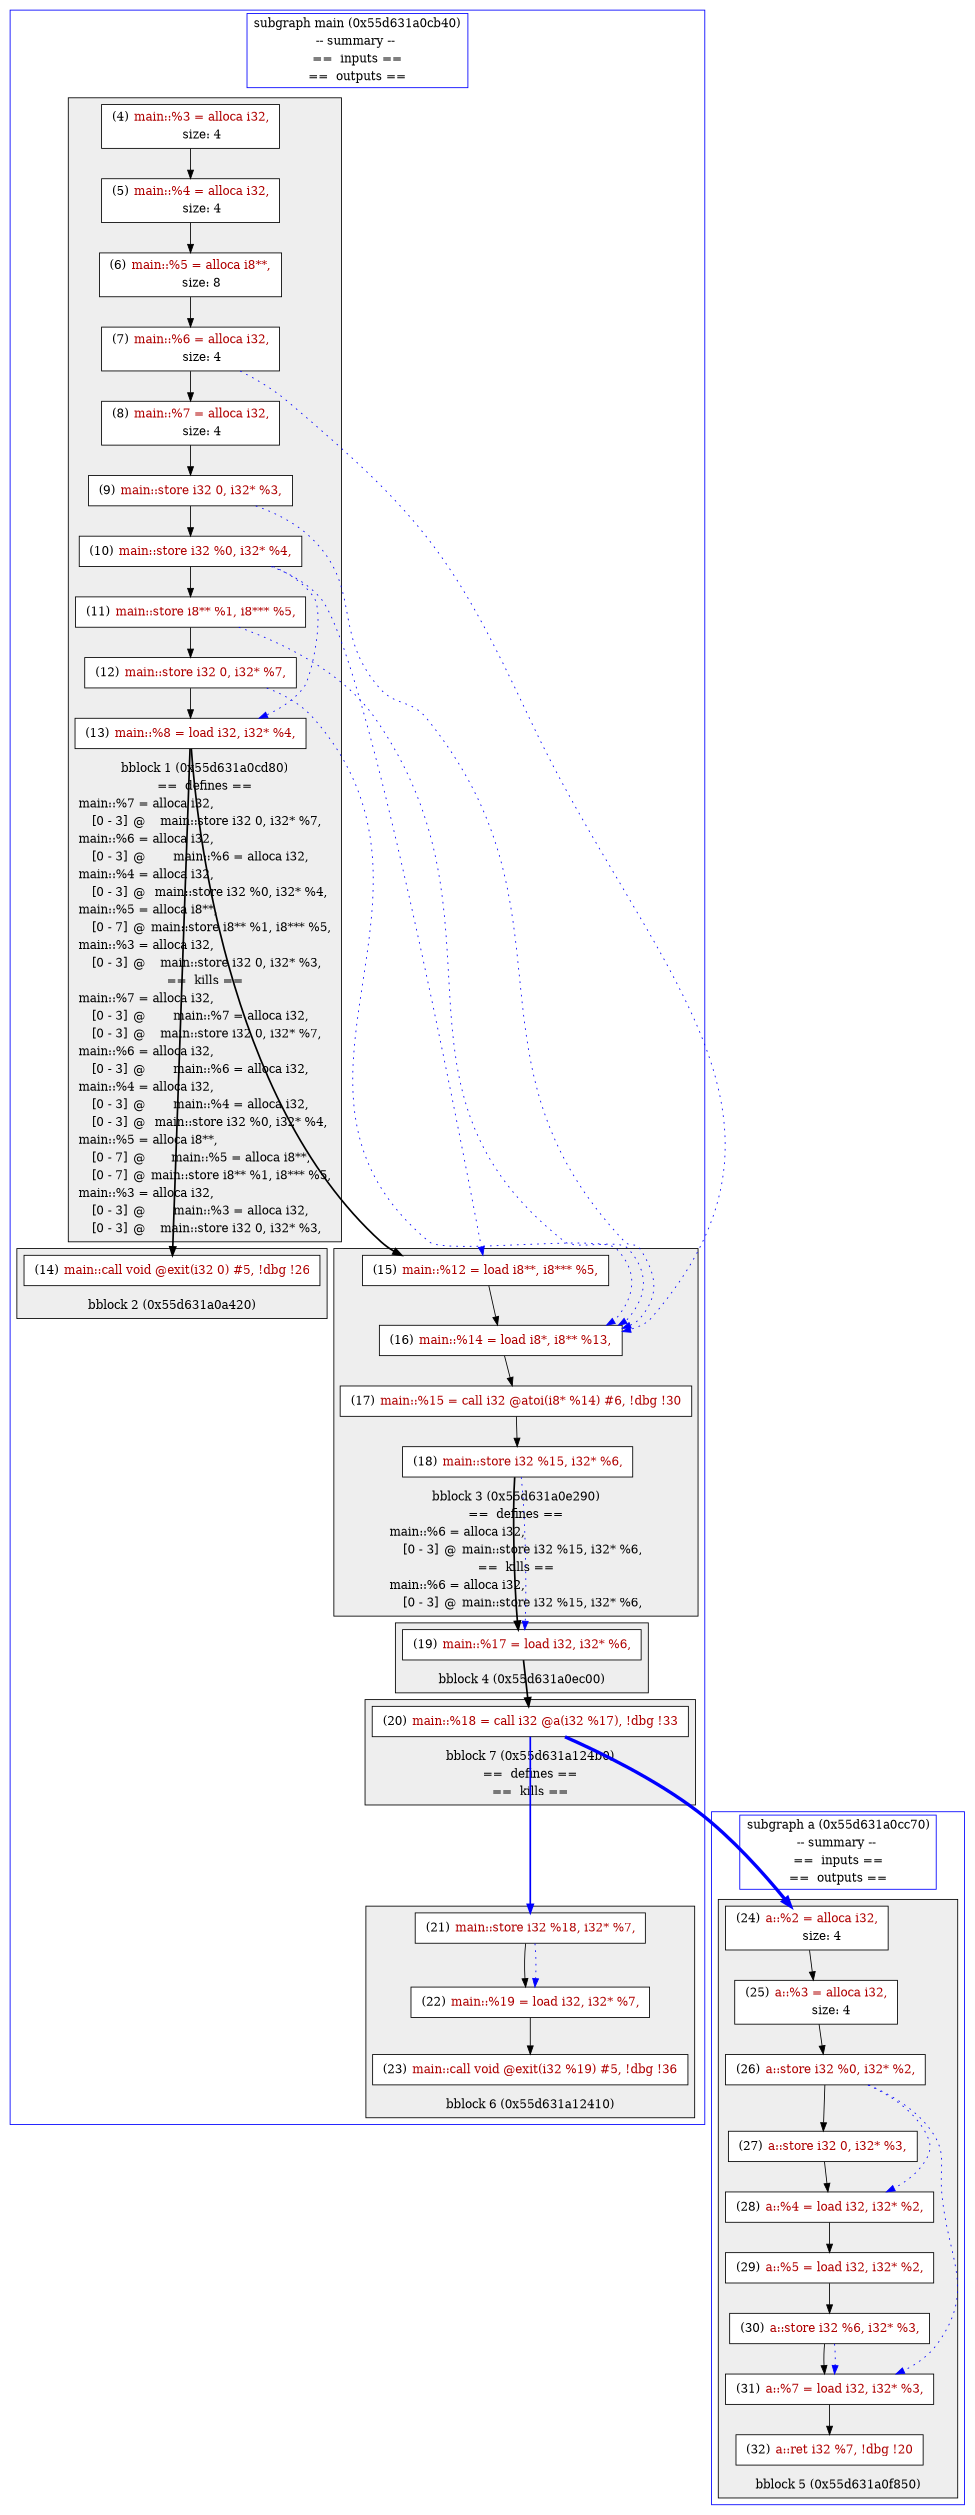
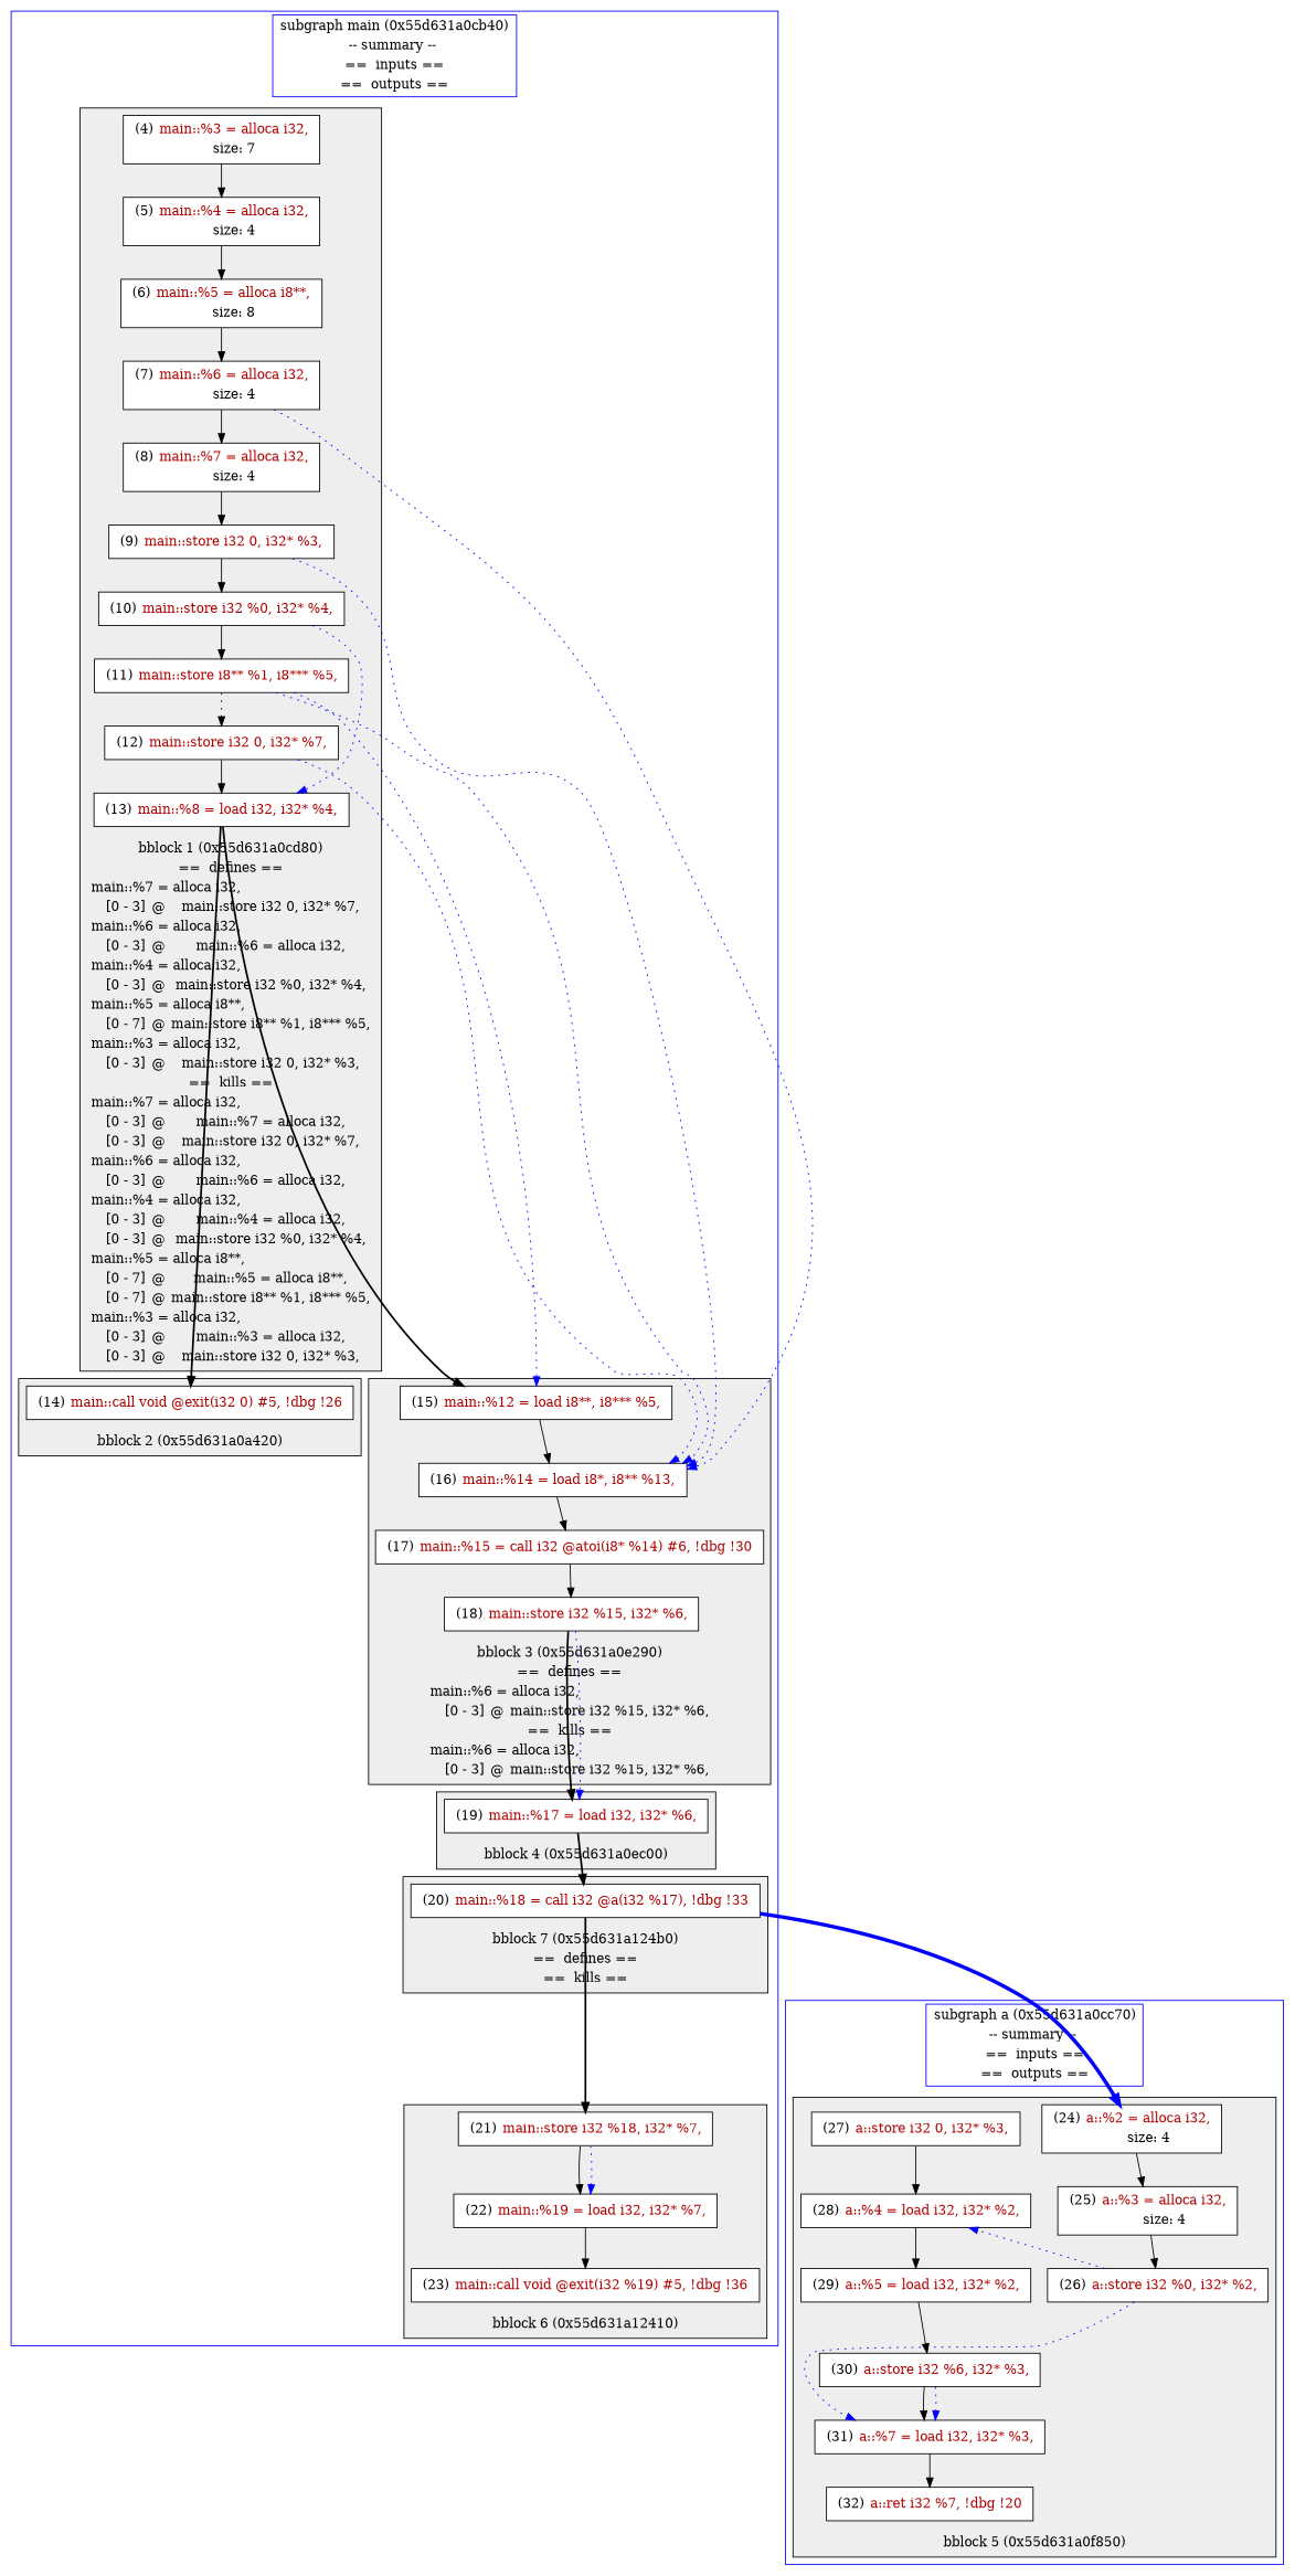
  digraph {
    compound=true
    node [fillcolor=white shape=box style=filled]
    edge [constraint=true]
-   n1 [label=<<table border="0"><tr><td>(4)</td> <td><font color="#af0000">main::%3 = alloca i32,</font></td></tr> <tr><td></td><td>size: 4</td></tr> </table>>]
+   n1 [label=<<table border="0"><tr><td>(4)</td> <td><font color="#af0000">main::%3 = alloca i32,</font></td></tr> <tr><td></td><td>size: 7</td></tr> </table>>]
    n2 [label=<<table border="0"><tr><td>(5)</td> <td><font color="#af0000">main::%4 = alloca i32,</font></td></tr> <tr><td></td><td>size: 4</td></tr> </table>>]
    n3 [label=<<table border="0"><tr><td>(6)</td> <td><font color="#af0000">main::%5 = alloca i8**,</font></td></tr> <tr><td></td><td>size: 8</td></tr> </table>>]
    n4 [label=<<table border="0"><tr><td>(7)</td> <td><font color="#af0000">main::%6 = alloca i32,</font></td></tr> <tr><td></td><td>size: 4</td></tr> </table>>]
    n5 [label=<<table border="0"><tr><td>(8)</td> <td><font color="#af0000">main::%7 = alloca i32,</font></td></tr> <tr><td></td><td>size: 4</td></tr> </table>>]
    n6 [label=<<table border="0"><tr><td>(9)</td> <td><font color="#af0000">main::store i32 0, i32* %3,</font></td></tr> </table>>]
    n7 [label=<<table border="0"><tr><td>(10)</td> <td><font color="#af0000">main::store i32 %0, i32* %4,</font></td></tr> </table>>]
    n8 [label=<<table border="0"><tr><td>(11)</td> <td><font color="#af0000">main::store i8** %1, i8*** %5,</font></td></tr> </table>>]
    n9 [label=<<table border="0"><tr><td>(12)</td> <td><font color="#af0000">main::store i32 0, i32* %7,</font></td></tr> </table>>]
    n10 [label=<<table border="0"><tr><td>(13)</td> <td><font color="#af0000">main::%8 = load i32, i32* %4,</font></td></tr> </table>>]
    n11 [label=<<table border="0"><tr><td>(14)</td> <td><font color="#af0000">main::call void @exit(i32 0) #5, !dbg !26</font></td></tr> </table>>]
    n12 [label=<<table border="0"><tr><td>(15)</td> <td><font color="#af0000">main::%12 = load i8**, i8*** %5,</font></td></tr> </table>>]
    n13 [label=<<table border="0"><tr><td>(16)</td> <td><font color="#af0000">main::%14 = load i8*, i8** %13,</font></td></tr> </table>>]
    n14 [label=<<table border="0"><tr><td>(17)</td> <td><font color="#af0000">main::%15 = call i32 @atoi(i8* %14) #6, !dbg !30</font></td></tr> </table>>]
    n15 [label=<<table border="0"><tr><td>(18)</td> <td><font color="#af0000">main::store i32 %15, i32* %6,</font></td></tr> </table>>]
    n16 [label=<<table border="0"><tr><td>(19)</td> <td><font color="#af0000">main::%17 = load i32, i32* %6,</font></td></tr> </table>>]
    n17 [label=<<table border="0"><tr><td>(20)</td> <td><font color="#af0000">main::%18 = call i32 @a(i32 %17), !dbg !33</font></td></tr> </table>>]
    n18 [label=<<table border="0"><tr><td>(21)</td> <td><font color="#af0000">main::store i32 %18, i32* %7,</font></td></tr> </table>>]
    n19 [label=<<table border="0"><tr><td>(22)</td> <td><font color="#af0000">main::%19 = load i32, i32* %7,</font></td></tr> </table>>]
    n20 [label=<<table border="0"><tr><td>(23)</td> <td><font color="#af0000">main::call void @exit(i32 %19) #5, !dbg !36</font></td></tr> </table>>]
    n21 [label=<<table border="0"><tr><td>(24)</td> <td><font color="#af0000">a::%2 = alloca i32,</font></td></tr> <tr><td></td><td>size: 4</td></tr> </table>>]
    n22 [label=<<table border="0"><tr><td>(25)</td> <td><font color="#af0000">a::%3 = alloca i32,</font></td></tr> <tr><td></td><td>size: 4</td></tr> </table>>]
    n23 [label=<<table border="0"><tr><td>(26)</td> <td><font color="#af0000">a::store i32 %0, i32* %2,</font></td></tr> </table>>]
    n24 [label=<<table border="0"><tr><td>(27)</td> <td><font color="#af0000">a::store i32 0, i32* %3,</font></td></tr> </table>>]
    n25 [label=<<table border="0"><tr><td>(28)</td> <td><font color="#af0000">a::%4 = load i32, i32* %2,</font></td></tr> </table>>]
    n26 [label=<<table border="0"><tr><td>(29)</td> <td><font color="#af0000">a::%5 = load i32, i32* %2,</font></td></tr> </table>>]
    n27 [label=<<table border="0"><tr><td>(30)</td> <td><font color="#af0000">a::store i32 %6, i32* %3,</font></td></tr> </table>>]
    n28 [label=<<table border="0"><tr><td>(31)</td> <td><font color="#af0000">a::%7 = load i32, i32* %3,</font></td></tr> </table>>]
    n29 [label=<<table border="0"><tr><td>(32)</td> <td><font color="#af0000">a::ret i32 %7, !dbg !20</font></td></tr> </table>>]
    subgraph cluster_1 {
      color=blue
      fillcolor=white
      label=<<table cellborder="0"><tr><td colspan="4">subgraph main (0x55d631a0cb40)</td></tr> <tr><td colspan="4">-- summary -- </td></tr> <tr><td colspan="4">==  inputs ==</td></tr><tr><td colspan="4">==  outputs ==</td></tr></table>>
      style=filled
      subgraph cluster_2 {
        color=black
        fillcolor="#eeeeee"
        label=<<table border="0"> <tr><td colspan="4">bblock 1 (0x55d631a0cd80)</td></tr><tr><td colspan="4">==  defines ==</td></tr><tr><td align="left" colspan="4">main::%7 = alloca i32,</td></tr><tr><td>&nbsp;&nbsp;</td><td>[0 - 3]</td><td>@</td><td>main::store i32 0, i32* %7,</td></tr> <tr><td align="left" colspan="4">main::%6 = alloca i32,</td></tr><tr><td>&nbsp;&nbsp;</td><td>[0 - 3]</td><td>@</td><td>main::%6 = alloca i32,</td></tr> <tr><td align="left" colspan="4">main::%4 = alloca i32,</td></tr><tr><td>&nbsp;&nbsp;</td><td>[0 - 3]</td><td>@</td><td>main::store i32 %0, i32* %4,</td></tr> <tr><td align="left" colspan="4">main::%5 = alloca i8**,</td></tr><tr><td>&nbsp;&nbsp;</td><td>[0 - 7]</td><td>@</td><td>main::store i8** %1, i8*** %5,</td></tr> <tr><td align="left" colspan="4">main::%3 = alloca i32,</td></tr><tr><td>&nbsp;&nbsp;</td><td>[0 - 3]</td><td>@</td><td>main::store i32 0, i32* %3,</td></tr> <tr><td colspan="4">==  kills ==</td></tr><tr><td align="left" colspan="4">main::%7 = alloca i32,</td></tr><tr><td>&nbsp;&nbsp;</td><td>[0 - 3]</td><td>@</td><td>main::%7 = alloca i32,</td></tr> <tr><td>&nbsp;&nbsp;</td><td>[0 - 3]</td><td>@</td><td>main::store i32 0, i32* %7,</td></tr> <tr><td align="left" colspan="4">main::%6 = alloca i32,</td></tr><tr><td>&nbsp;&nbsp;</td><td>[0 - 3]</td><td>@</td><td>main::%6 = alloca i32,</td></tr> <tr><td align="left" colspan="4">main::%4 = alloca i32,</td></tr><tr><td>&nbsp;&nbsp;</td><td>[0 - 3]</td><td>@</td><td>main::%4 = alloca i32,</td></tr> <tr><td>&nbsp;&nbsp;</td><td>[0 - 3]</td><td>@</td><td>main::store i32 %0, i32* %4,</td></tr> <tr><td align="left" colspan="4">main::%5 = alloca i8**,</td></tr><tr><td>&nbsp;&nbsp;</td><td>[0 - 7]</td><td>@</td><td>main::%5 = alloca i8**,</td></tr> <tr><td>&nbsp;&nbsp;</td><td>[0 - 7]</td><td>@</td><td>main::store i8** %1, i8*** %5,</td></tr> <tr><td align="left" colspan="4">main::%3 = alloca i32,</td></tr><tr><td>&nbsp;&nbsp;</td><td>[0 - 3]</td><td>@</td><td>main::%3 = alloca i32,</td></tr> <tr><td>&nbsp;&nbsp;</td><td>[0 - 3]</td><td>@</td><td>main::store i32 0, i32* %3,</td></tr> </table>>
        labelloc=b
        style=filled
        n1
        n2
        n3
        n4
        n5
        n6
        n7
        n8
        n9
        n10
      }
      subgraph cluster_3 {
        color=black
        fillcolor="#eeeeee"
        label=<<table border="0"> <tr><td colspan="4">bblock 2 (0x55d631a0a420)</td></tr></table>>
        labelloc=b
        style=filled
        n11
      }
      subgraph cluster_4 {
        color=black
        fillcolor="#eeeeee"
        label=<<table border="0"> <tr><td colspan="4">bblock 3 (0x55d631a0e290)</td></tr><tr><td colspan="4">==  defines ==</td></tr><tr><td align="left" colspan="4">main::%6 = alloca i32,</td></tr><tr><td>&nbsp;&nbsp;</td><td>[0 - 3]</td><td>@</td><td>main::store i32 %15, i32* %6,</td></tr> <tr><td colspan="4">==  kills ==</td></tr><tr><td align="left" colspan="4">main::%6 = alloca i32,</td></tr><tr><td>&nbsp;&nbsp;</td><td>[0 - 3]</td><td>@</td><td>main::store i32 %15, i32* %6,</td></tr> </table>>
        labelloc=b
        style=filled
        n12
        n13
        n14
        n15
      }
      subgraph cluster_5 {
        color=black
        fillcolor="#eeeeee"
        label=<<table border="0"> <tr><td colspan="4">bblock 4 (0x55d631a0ec00)</td></tr></table>>
        labelloc=b
        style=filled
        n16
      }
      subgraph cluster_6 {
        color=black
        fillcolor="#eeeeee"
        label=<<table border="0"> <tr><td colspan="4">bblock 7 (0x55d631a124b0)</td></tr><tr><td colspan="4">==  defines ==</td></tr><tr><td colspan="4">==  kills ==</td></tr></table>>
        labelloc=b
        style=filled
        n17
      }
      subgraph cluster_7 {
        color=black
        fillcolor="#eeeeee"
        label=<<table border="0"> <tr><td colspan="4">bblock 6 (0x55d631a12410)</td></tr></table>>
        labelloc=b
        style=filled
        n18
        n19
        n20
      }
    }
    subgraph cluster_8 {
      color=blue
      fillcolor=white
      label=<<table cellborder="0"><tr><td colspan="4">subgraph a (0x55d631a0cc70)</td></tr> <tr><td colspan="4">-- summary -- </td></tr> <tr><td colspan="4">==  inputs ==</td></tr><tr><td colspan="4">==  outputs ==</td></tr></table>>
      style=filled
      subgraph cluster_9 {
        color=black
        fillcolor="#eeeeee"
        label=<<table border="0"> <tr><td colspan="4">bblock 5 (0x55d631a0f850)</td></tr></table>>
        labelloc=b
        style=filled
        n21
        n22
        n23
        n24
        n25
        n26
        n27
        n28
        n29
      }
    }
    n1 -> n2
    n2 -> n3
    n3 -> n4
    n4 -> n5
    n4 -> n13 [color=blue constraint=false style=dotted]
    n5 -> n6
    n6 -> n7
    n6 -> n13 [color=blue constraint=false style=dotted]
    n7 -> n8
    n7 -> n10 [color=blue constraint=false style=dotted]
-   n8 -> n9
-   n7 -> n12 [color=blue constraint=false style=dotted]
+   n8 -> n9 [style=dotted]
+   n8 -> n12 [color=blue constraint=false style=dotted]
    n8 -> n13 [color=blue constraint=false style=dotted]
    n9 -> n10
    n9 -> n13 [color=blue constraint=false style=dotted]
    n10 -> n11 [penwidth=2]
    n10 -> n12 [penwidth=2]
    n12 -> n13
    n13 -> n14
    n14 -> n15
    n15 -> n16 [penwidth=2]
    n15 -> n16 [color=blue constraint=false style=dotted]
    n16 -> n17 [penwidth=2]
-   n17 -> n18 [penwidth=2 color=blue]
+   n17 -> n18 [penwidth=2]
    n17 -> n21 [color=blue penwidth=4 constraint=""]
    n18 -> n19
    n18 -> n19 [color=blue constraint=false style=dotted]
    n19 -> n20
    n21 -> n22
    n22 -> n23
-   n23 -> n24
    n23 -> n25 [color=blue constraint=false style=dotted]
    n23 -> n28 [color=blue constraint=false style=dotted]
    n24 -> n25
    n25 -> n26
    n26 -> n27
    n27 -> n28
    n27 -> n28 [color=blue constraint=false style=dotted]
    n28 -> n29
  }
